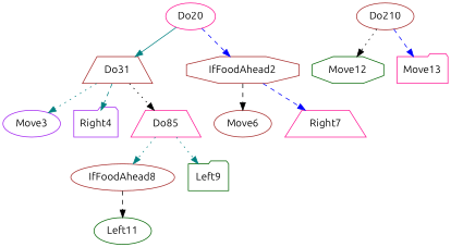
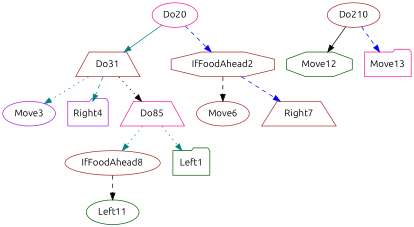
  digraph {
    fontname=Ubuntu
    node [color=brown fontname=Ubuntu shape=ellipse]
    edge [color=teal fontname=Ubuntu style=dashed]
    Do31 [shape=trapezium]
    Do20 [color=deeppink]
    IfFoodAhead2 [shape=octagon]
    Move3 [color=purple]
    Right4 [color=purple shape=folder]
    n6 [color=deeppink label=Do85 shape=trapezium]
    Move6
-   Right7 [color=deeppink shape=trapezium]
+   Right7 [shape=trapezium]
    IfFoodAhead8
-   Left9 [color=darkgreen shape=folder]
+   Left9 [color=darkgreen shape=folder label=Left1]
    Left11 [color=darkgreen]
    Do210
    Move12 [color=darkgreen shape=octagon]
    Move13 [color=deeppink shape=folder]
    Do31 -> Move3 [style=dotted]
    Do31 -> Right4
    Do31 -> n6 [color=black style=dotted]
    Do20 -> Do31 [style=solid]
    Do20 -> IfFoodAhead2 [color=blue]
    IfFoodAhead2 -> Move6 [color=black]
    IfFoodAhead2 -> Right7 [color=blue]
    n6 -> IfFoodAhead8 [style=dotted]
    n6 -> Left9 [style=dotted]
    IfFoodAhead8 -> Left11 [color=black]
-   Do210 -> Move12 [color=black style=dotted]
+   Do210 -> Move12 [color=black style=solid]
    Do210 -> Move13 [color=blue]
  }
